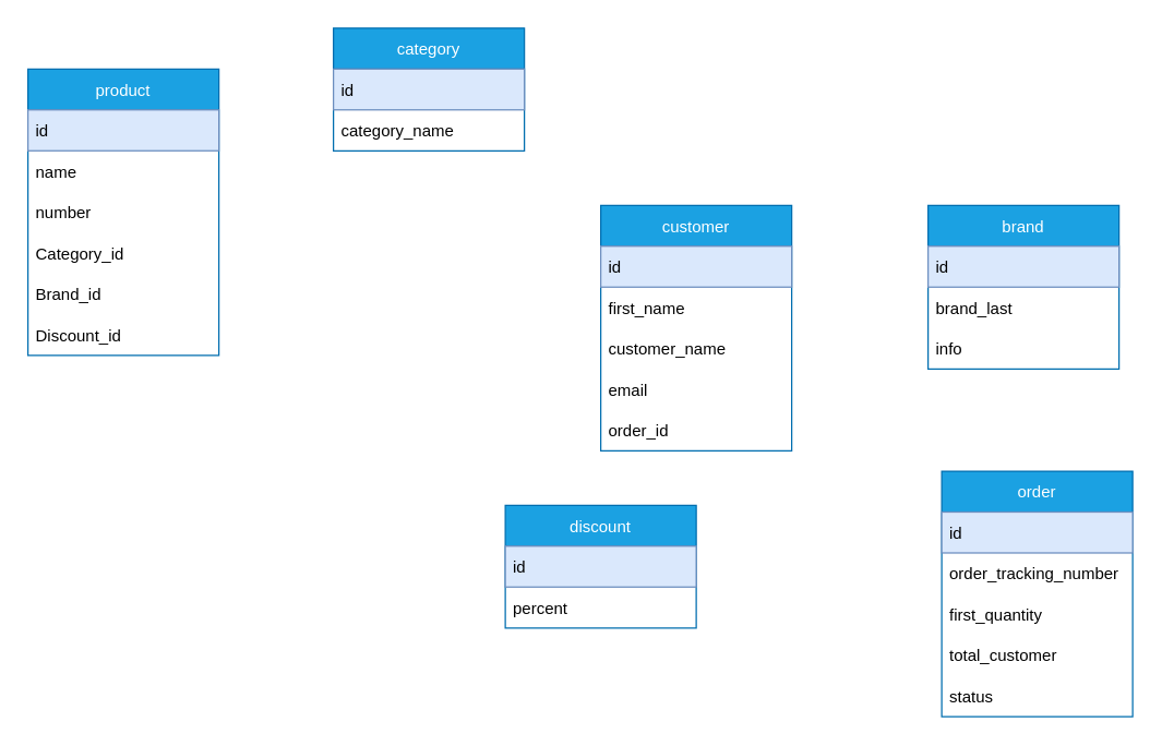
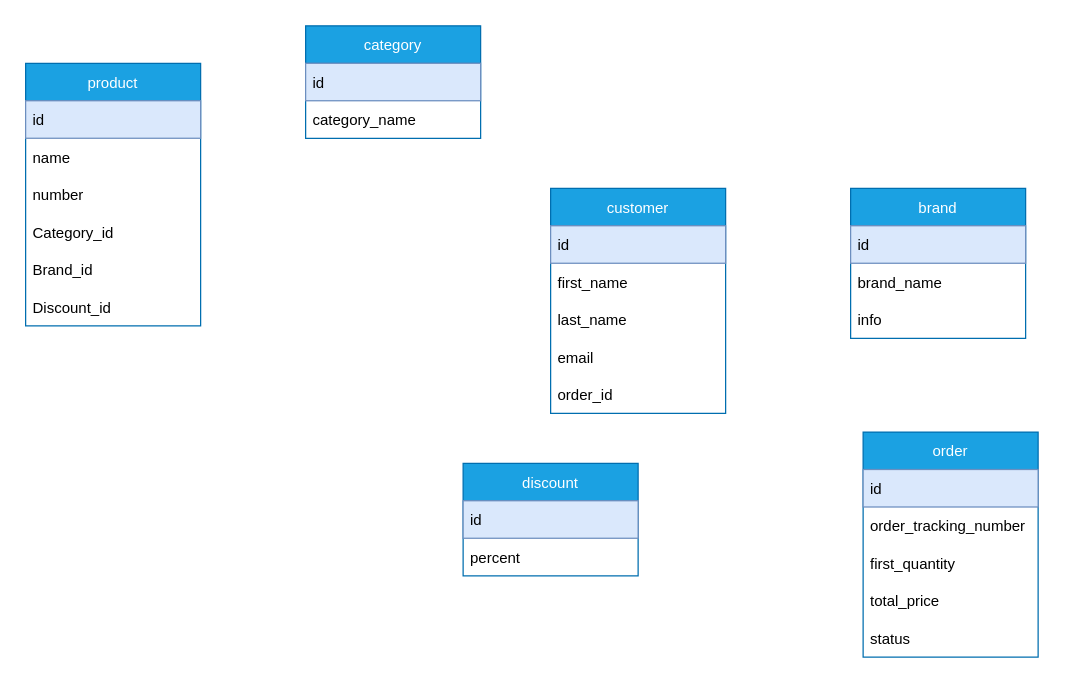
  <mxCell id="0" />
  <mxCell id="1" parent="0" />
  <mxCell id="2" value="product" style="swimlane;fontStyle=0;childLayout=stackLayout;horizontal=1;startSize=30;horizontalStack=0;resizeParent=1;resizeParentMax=0;resizeLast=0;collapsible=1;marginBottom=0;fillColor=#1ba1e2;strokeColor=#006EAF;fontColor=#ffffff;" vertex="1" parent="1"><mxGeometry x="20" y="50" width="140" height="210" as="geometry" /></mxCell>
  <mxCell id="3" value="id" style="text;strokeColor=#6c8ebf;fillColor=#dae8fc;align=left;verticalAlign=middle;spacingLeft=4;spacingRight=4;overflow=hidden;points=[[0,0.5],[1,0.5]];portConstraint=eastwest;rotatable=0;" vertex="1" parent="2"><mxGeometry y="30" width="140" height="30" as="geometry" /></mxCell>
  <mxCell id="4" value="name" style="text;strokeColor=none;fillColor=none;align=left;verticalAlign=middle;spacingLeft=4;spacingRight=4;overflow=hidden;points=[[0,0.5],[1,0.5]];portConstraint=eastwest;rotatable=0;" vertex="1" parent="2"><mxGeometry y="60" width="140" height="30" as="geometry" /></mxCell>
  <mxCell id="5" value="number" style="text;strokeColor=none;fillColor=none;align=left;verticalAlign=middle;spacingLeft=4;spacingRight=4;overflow=hidden;points=[[0,0.5],[1,0.5]];portConstraint=eastwest;rotatable=0;" vertex="1" parent="2"><mxGeometry y="90" width="140" height="30" as="geometry" /></mxCell>
  <mxCell id="6" value="Category_id" style="text;strokeColor=none;fillColor=none;align=left;verticalAlign=middle;spacingLeft=4;spacingRight=4;overflow=hidden;points=[[0,0.5],[1,0.5]];portConstraint=eastwest;rotatable=0;" vertex="1" parent="2"><mxGeometry y="120" width="140" height="30" as="geometry" /></mxCell>
  <mxCell id="7" value="Brand_id" style="text;strokeColor=none;fillColor=none;align=left;verticalAlign=middle;spacingLeft=4;spacingRight=4;overflow=hidden;points=[[0,0.5],[1,0.5]];portConstraint=eastwest;rotatable=0;" vertex="1" parent="2"><mxGeometry y="150" width="140" height="30" as="geometry" /></mxCell>
  <mxCell id="8" value="Discount_id" style="text;strokeColor=none;fillColor=none;align=left;verticalAlign=middle;spacingLeft=4;spacingRight=4;overflow=hidden;points=[[0,0.5],[1,0.5]];portConstraint=eastwest;rotatable=0;" vertex="1" parent="2"><mxGeometry y="180" width="140" height="30" as="geometry" /></mxCell>
  <mxCell id="9" value="category" style="swimlane;fontStyle=0;childLayout=stackLayout;horizontal=1;startSize=30;horizontalStack=0;resizeParent=1;resizeParentMax=0;resizeLast=0;collapsible=1;marginBottom=0;fillColor=#1ba1e2;strokeColor=#006EAF;fontColor=#ffffff;" vertex="1" parent="1"><mxGeometry x="244" y="20" width="140" height="90" as="geometry" /></mxCell>
  <mxCell id="10" value="id" style="text;strokeColor=#6c8ebf;fillColor=#dae8fc;align=left;verticalAlign=middle;spacingLeft=4;spacingRight=4;overflow=hidden;points=[[0,0.5],[1,0.5]];portConstraint=eastwest;rotatable=0;" vertex="1" parent="9"><mxGeometry y="30" width="140" height="30" as="geometry" /></mxCell>
  <mxCell id="11" value="category_name" style="text;strokeColor=none;fillColor=none;align=left;verticalAlign=middle;spacingLeft=4;spacingRight=4;overflow=hidden;points=[[0,0.5],[1,0.5]];portConstraint=eastwest;rotatable=0;" vertex="1" parent="9"><mxGeometry y="60" width="140" height="30" as="geometry" /></mxCell>
  <mxCell id="12" value="brand" style="swimlane;fontStyle=0;childLayout=stackLayout;horizontal=1;startSize=30;horizontalStack=0;resizeParent=1;resizeParentMax=0;resizeLast=0;collapsible=1;marginBottom=0;fillColor=#1ba1e2;strokeColor=#006EAF;fontColor=#ffffff;" vertex="1" parent="1"><mxGeometry x="680" y="150" width="140" height="120" as="geometry" /></mxCell>
  <mxCell id="13" value="id" style="text;strokeColor=#6c8ebf;fillColor=#dae8fc;align=left;verticalAlign=middle;spacingLeft=4;spacingRight=4;overflow=hidden;points=[[0,0.5],[1,0.5]];portConstraint=eastwest;rotatable=0;" vertex="1" parent="12"><mxGeometry y="30" width="140" height="30" as="geometry" /></mxCell>
- <mxCell id="14" value="brand_last" style="text;strokeColor=none;fillColor=none;align=left;verticalAlign=middle;spacingLeft=4;spacingRight=4;overflow=hidden;points=[[0,0.5],[1,0.5]];portConstraint=eastwest;rotatable=0;" vertex="1" parent="12"><mxGeometry y="60" width="140" height="30" as="geometry" /></mxCell>
+ <mxCell id="14" value="brand_name" style="text;strokeColor=none;fillColor=none;align=left;verticalAlign=middle;spacingLeft=4;spacingRight=4;overflow=hidden;points=[[0,0.5],[1,0.5]];portConstraint=eastwest;rotatable=0;" vertex="1" parent="12"><mxGeometry y="60" width="140" height="30" as="geometry" /></mxCell>
  <mxCell id="15" value="info" style="text;strokeColor=none;fillColor=none;align=left;verticalAlign=middle;spacingLeft=4;spacingRight=4;overflow=hidden;points=[[0,0.5],[1,0.5]];portConstraint=eastwest;rotatable=0;" vertex="1" parent="12"><mxGeometry y="90" width="140" height="30" as="geometry" /></mxCell>
  <mxCell id="16" value="discount" style="swimlane;fontStyle=0;childLayout=stackLayout;horizontal=1;startSize=30;horizontalStack=0;resizeParent=1;resizeParentMax=0;resizeLast=0;collapsible=1;marginBottom=0;fillColor=#1ba1e2;strokeColor=#006EAF;fontColor=#ffffff;" vertex="1" parent="1"><mxGeometry x="370" y="370" width="140" height="90" as="geometry" /></mxCell>
  <mxCell id="17" value="id" style="text;strokeColor=#6c8ebf;fillColor=#dae8fc;align=left;verticalAlign=middle;spacingLeft=4;spacingRight=4;overflow=hidden;points=[[0,0.5],[1,0.5]];portConstraint=eastwest;rotatable=0;" vertex="1" parent="16"><mxGeometry y="30" width="140" height="30" as="geometry" /></mxCell>
  <mxCell id="18" value="percent" style="text;strokeColor=none;fillColor=none;align=left;verticalAlign=middle;spacingLeft=4;spacingRight=4;overflow=hidden;points=[[0,0.5],[1,0.5]];portConstraint=eastwest;rotatable=0;" vertex="1" parent="16"><mxGeometry y="60" width="140" height="30" as="geometry" /></mxCell>
  <mxCell id="19" value="customer" style="swimlane;fontStyle=0;childLayout=stackLayout;horizontal=1;startSize=30;horizontalStack=0;resizeParent=1;resizeParentMax=0;resizeLast=0;collapsible=1;marginBottom=0;fillColor=#1ba1e2;strokeColor=#006EAF;fontColor=#ffffff;" vertex="1" parent="1"><mxGeometry x="440" y="150" width="140" height="180" as="geometry" /></mxCell>
  <mxCell id="20" value="id" style="text;strokeColor=#6c8ebf;fillColor=#dae8fc;align=left;verticalAlign=middle;spacingLeft=4;spacingRight=4;overflow=hidden;points=[[0,0.5],[1,0.5]];portConstraint=eastwest;rotatable=0;" vertex="1" parent="19"><mxGeometry y="30" width="140" height="30" as="geometry" /></mxCell>
  <mxCell id="21" value="first_name" style="text;strokeColor=none;fillColor=none;align=left;verticalAlign=middle;spacingLeft=4;spacingRight=4;overflow=hidden;points=[[0,0.5],[1,0.5]];portConstraint=eastwest;rotatable=0;" vertex="1" parent="19"><mxGeometry y="60" width="140" height="30" as="geometry" /></mxCell>
- <mxCell id="22" value="customer_name" style="text;strokeColor=none;fillColor=none;align=left;verticalAlign=middle;spacingLeft=4;spacingRight=4;overflow=hidden;points=[[0,0.5],[1,0.5]];portConstraint=eastwest;rotatable=0;" vertex="1" parent="19"><mxGeometry y="90" width="140" height="30" as="geometry" /></mxCell>
+ <mxCell id="22" value="last_name" style="text;strokeColor=none;fillColor=none;align=left;verticalAlign=middle;spacingLeft=4;spacingRight=4;overflow=hidden;points=[[0,0.5],[1,0.5]];portConstraint=eastwest;rotatable=0;" vertex="1" parent="19"><mxGeometry y="90" width="140" height="30" as="geometry" /></mxCell>
  <mxCell id="23" value="email" style="text;strokeColor=none;fillColor=none;align=left;verticalAlign=middle;spacingLeft=4;spacingRight=4;overflow=hidden;points=[[0,0.5],[1,0.5]];portConstraint=eastwest;rotatable=0;" vertex="1" parent="19"><mxGeometry y="120" width="140" height="30" as="geometry" /></mxCell>
  <mxCell id="24" value="order_id" style="text;strokeColor=none;fillColor=none;align=left;verticalAlign=middle;spacingLeft=4;spacingRight=4;overflow=hidden;points=[[0,0.5],[1,0.5]];portConstraint=eastwest;rotatable=0;" vertex="1" parent="19"><mxGeometry y="150" width="140" height="30" as="geometry" /></mxCell>
  <mxCell id="25" value="order" style="swimlane;fontStyle=0;childLayout=stackLayout;horizontal=1;startSize=30;horizontalStack=0;resizeParent=1;resizeParentMax=0;resizeLast=0;collapsible=1;marginBottom=0;fillColor=#1ba1e2;strokeColor=#006EAF;fontColor=#ffffff;" vertex="1" parent="1"><mxGeometry x="690" y="345" width="140" height="180" as="geometry" /></mxCell>
  <mxCell id="26" value="id" style="text;strokeColor=#6c8ebf;fillColor=#dae8fc;align=left;verticalAlign=middle;spacingLeft=4;spacingRight=4;overflow=hidden;points=[[0,0.5],[1,0.5]];portConstraint=eastwest;rotatable=0;" vertex="1" parent="25"><mxGeometry y="30" width="140" height="30" as="geometry" /></mxCell>
  <mxCell id="27" value="order_tracking_number" style="text;strokeColor=none;fillColor=none;align=left;verticalAlign=middle;spacingLeft=4;spacingRight=4;overflow=hidden;points=[[0,0.5],[1,0.5]];portConstraint=eastwest;rotatable=0;" vertex="1" parent="25"><mxGeometry y="60" width="140" height="30" as="geometry" /></mxCell>
  <mxCell id="28" value="first_quantity" style="text;strokeColor=none;fillColor=none;align=left;verticalAlign=middle;spacingLeft=4;spacingRight=4;overflow=hidden;points=[[0,0.5],[1,0.5]];portConstraint=eastwest;rotatable=0;" vertex="1" parent="25"><mxGeometry y="90" width="140" height="30" as="geometry" /></mxCell>
- <mxCell id="29" value="total_customer" style="text;strokeColor=none;fillColor=none;align=left;verticalAlign=middle;spacingLeft=4;spacingRight=4;overflow=hidden;points=[[0,0.5],[1,0.5]];portConstraint=eastwest;rotatable=0;" vertex="1" parent="25"><mxGeometry y="120" width="140" height="30" as="geometry" /></mxCell>
+ <mxCell id="29" value="total_price" style="text;strokeColor=none;fillColor=none;align=left;verticalAlign=middle;spacingLeft=4;spacingRight=4;overflow=hidden;points=[[0,0.5],[1,0.5]];portConstraint=eastwest;rotatable=0;" vertex="1" parent="25"><mxGeometry y="120" width="140" height="30" as="geometry" /></mxCell>
  <mxCell id="30" value="status" style="text;strokeColor=none;fillColor=none;align=left;verticalAlign=middle;spacingLeft=4;spacingRight=4;overflow=hidden;points=[[0,0.5],[1,0.5]];portConstraint=eastwest;rotatable=0;" vertex="1" parent="25"><mxGeometry y="150" width="140" height="30" as="geometry" /></mxCell>
